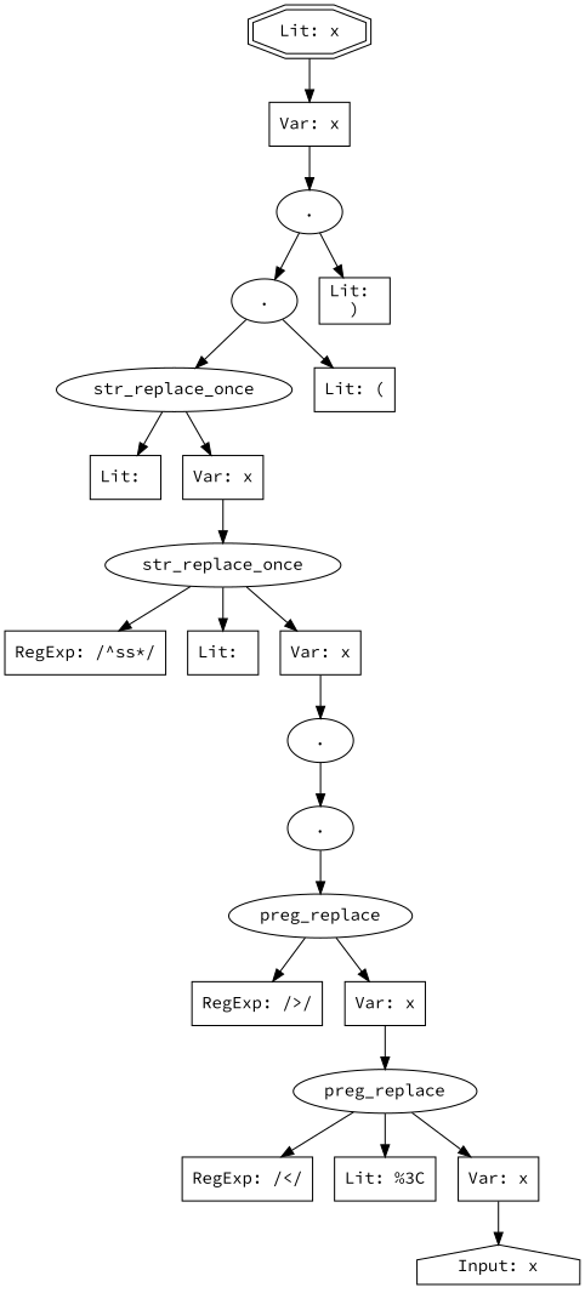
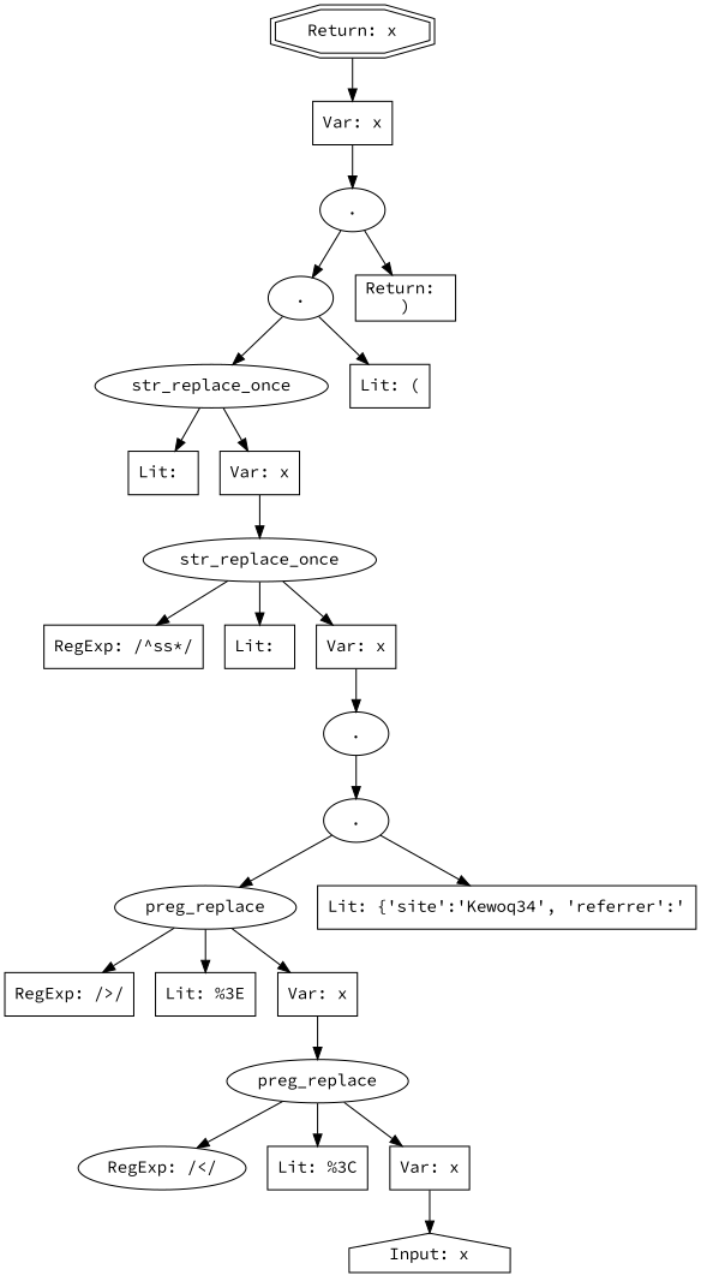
  digraph {
    fontname="Source Code Pro"
    node [fontname="Source Code Pro" shape=box]
    edge [fontname="Source Code Pro"]
    n1 [label="Input: x" shape=house]
    n2 [label=preg_replace shape=ellipse]
-   n3 [label="RegExp: /\</"]
+   n3 [label="RegExp: /\</" shape=ellipse]
    n4 [label="Lit: %3C"]
    n5 [label="Var: x"]
    n6 [label=preg_replace shape=ellipse]
    n7 [label="RegExp: /\>/"]
+   n8 [label="Lit: %3E"]
    n9 [label="Var: x"]
    n10 [label="." shape=ellipse]
+   n11 [label="Lit: {'site':'Kewoq34', 'referrer':'"]
    n12 [label="." shape=ellipse]
    n13 [label=str_replace_once shape=ellipse]
    n14 [label="RegExp: /^\s\s*/"]
    n15 [label="Lit: "]
    n16 [label="Var: x"]
    n17 [label=str_replace_once shape=ellipse]
    n18 [label="Lit: "]
    n19 [label="Var: x"]
    n20 [label="." shape=ellipse]
    n21 [label="Lit: (\n"]
    n22 [label="." shape=ellipse]
-   n23 [label="Lit: \n)"]
+   n23 [label="Return: \n)"]
    n24 [label="Var: x"]
-   n25 [label="Lit: x" shape=doubleoctagon]
+   n25 [label="Return: x" shape=doubleoctagon]
    n2 -> n3
    n2 -> n4
    n2 -> n5
    n5 -> n1
    n6 -> n7
+   n6 -> n8
    n6 -> n9
    n9 -> n2
    n10 -> n6
+   n10 -> n11
    n12 -> n10
    n13 -> n14
    n13 -> n15
    n13 -> n16
    n16 -> n12
    n17 -> n18
    n17 -> n19
    n19 -> n13
    n20 -> n17
    n20 -> n21
    n22 -> n20
    n22 -> n23
    n24 -> n22
    n25 -> n24
  }
